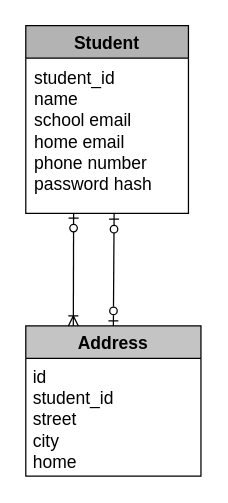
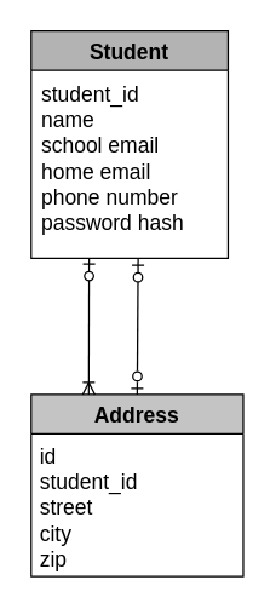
  <mxCell id="0" />
  <mxCell id="1" parent="0" />
  <mxCell id="2" value="Student" style="swimlane;fontStyle=1;childLayout=stackLayout;horizontal=1;startSize=26;fillColor=#B3B3B3;horizontalStack=0;resizeParent=1;resizeParentMax=0;resizeLast=0;collapsible=1;marginBottom=0;labelBackgroundColor=none;fontSize=14;fontColor=default;" vertex="1" parent="1"><mxGeometry x="20" y="20" width="130" height="150" as="geometry" /></mxCell>
  <mxCell id="3" value="student_id&#10;name&#10;school email&#10;home email&#10;phone number&#10;password hash" style="text;strokeColor=none;fillColor=none;align=left;verticalAlign=top;spacingLeft=4;spacingRight=4;overflow=hidden;rotatable=0;points=[[0,0.5],[1,0.5]];portConstraint=eastwest;labelBackgroundColor=none;fontSize=14;fontColor=default;spacing=3;" vertex="1" parent="2"><mxGeometry y="26" width="130" height="124" as="geometry" /></mxCell>
  <mxCell id="4" value="Address" style="swimlane;fontStyle=1;childLayout=stackLayout;horizontal=1;startSize=26;fillColor=#C4C4C4;horizontalStack=0;resizeParent=1;resizeParentMax=0;resizeLast=0;collapsible=1;marginBottom=0;labelBackgroundColor=none;fontSize=14;fontColor=default;" vertex="1" parent="1"><mxGeometry x="20" y="260" width="140" height="120" as="geometry" /></mxCell>
- <mxCell id="5" value="id&#10;student_id&#10;street&#10;city&#10;home" style="text;strokeColor=none;fillColor=none;align=left;verticalAlign=top;spacingLeft=4;spacingRight=4;overflow=hidden;rotatable=0;points=[[0,0.5],[1,0.5]];portConstraint=eastwest;labelBackgroundColor=none;fontSize=14;fontColor=default;" vertex="1" parent="4"><mxGeometry y="26" width="140" height="94" as="geometry" /></mxCell>
+ <mxCell id="5" value="id&#10;student_id&#10;street&#10;city&#10;zip" style="text;strokeColor=none;fillColor=none;align=left;verticalAlign=top;spacingLeft=4;spacingRight=4;overflow=hidden;rotatable=0;points=[[0,0.5],[1,0.5]];portConstraint=eastwest;labelBackgroundColor=none;fontSize=14;fontColor=default;" vertex="1" parent="4"><mxGeometry y="26" width="140" height="94" as="geometry" /></mxCell>
  <mxCell id="6" value="" style="fontSize=12;html=1;endArrow=ERzeroToOne;endFill=1;rounded=0;fontColor=default;startArrow=ERzeroToOne;startFill=0;exitX=0.5;exitY=0;exitDx=0;exitDy=0;entryX=0.543;entryY=1.005;entryDx=0;entryDy=0;entryPerimeter=0;" edge="1" parent="1" source="4" target="3"><mxGeometry width="100" height="100" relative="1" as="geometry"><mxPoint x="280" y="310" as="sourcePoint" /><mxPoint x="380" y="210" as="targetPoint" /></mxGeometry></mxCell>
  <mxCell id="7" value="" style="fontSize=12;html=1;endArrow=ERzeroToOne;endFill=1;rounded=0;fontColor=default;entryX=0.294;entryY=0.998;entryDx=0;entryDy=0;entryPerimeter=0;startArrow=ERoneToMany;startFill=0;" edge="1" parent="1" target="3"><mxGeometry width="100" height="100" relative="1" as="geometry"><mxPoint x="58" y="260" as="sourcePoint" /><mxPoint x="380" y="210" as="targetPoint" /></mxGeometry></mxCell>
